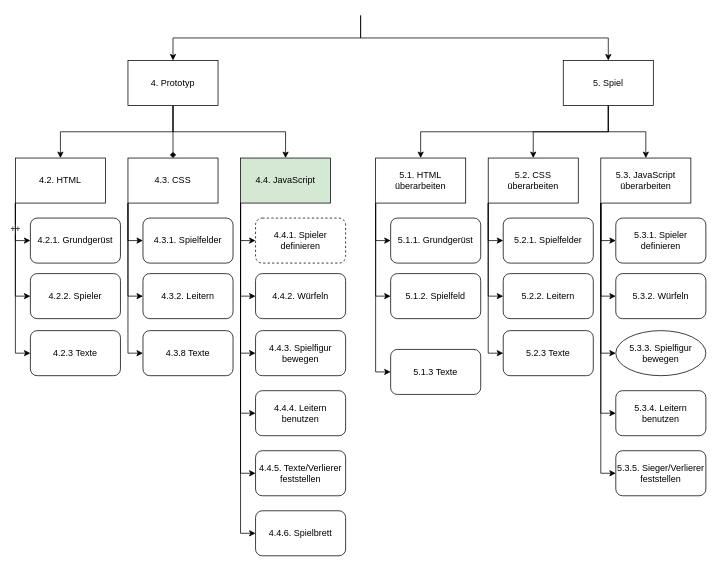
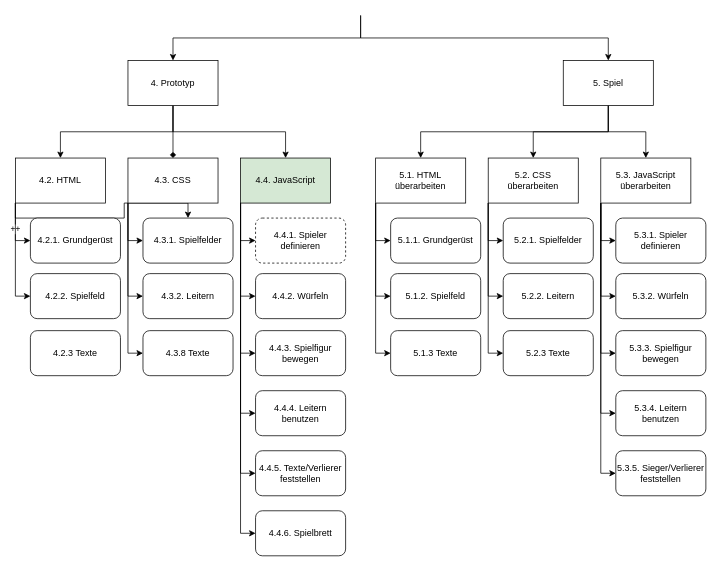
  <mxCell id="0" />
  <mxCell id="1" parent="0" />
  <mxCell id="2" value="++" style="edgeStyle=orthogonalEdgeStyle;rounded=0;orthogonalLoop=1;jettySize=auto;html=1;exitX=0;exitY=1;exitDx=0;exitDy=0;entryX=0;entryY=0.5;entryDx=0;entryDy=0;" parent="1" source="5" target="17" edge="1"><mxGeometry relative="1" as="geometry" /></mxCell>
  <mxCell id="3" style="edgeStyle=orthogonalEdgeStyle;rounded=0;orthogonalLoop=1;jettySize=auto;html=1;exitX=0;exitY=1;exitDx=0;exitDy=0;entryX=0;entryY=0.5;entryDx=0;entryDy=0;" parent="1" source="5" target="43" edge="1"><mxGeometry relative="1" as="geometry" /></mxCell>
- <mxCell id="4" style="edgeStyle=orthogonalEdgeStyle;rounded=0;orthogonalLoop=1;jettySize=auto;html=1;exitX=0;exitY=1;exitDx=0;exitDy=0;entryX=0;entryY=0.5;entryDx=0;entryDy=0;" parent="1" source="5" target="44" edge="1"><mxGeometry relative="1" as="geometry" /></mxCell>
+ <mxCell id="4" style="edgeStyle=orthogonalEdgeStyle;rounded=0;orthogonalLoop=1;jettySize=auto;html=1;exitX=0;exitY=1;exitDx=0;exitDy=0;" parent="1" source="5" target="18" edge="1"><mxGeometry relative="1" as="geometry" /></mxCell>
  <mxCell id="5" value="4.2. HTML" style="rounded=0;whiteSpace=wrap;html=1;" parent="1" vertex="1"><mxGeometry x="20" y="210" width="120" height="60" as="geometry" /></mxCell>
  <mxCell id="6" style="edgeStyle=orthogonalEdgeStyle;rounded=0;orthogonalLoop=1;jettySize=auto;html=1;exitX=0;exitY=1;exitDx=0;exitDy=0;entryX=0;entryY=0.5;entryDx=0;entryDy=0;" parent="1" source="9" target="18" edge="1"><mxGeometry relative="1" as="geometry" /></mxCell>
  <mxCell id="7" style="edgeStyle=orthogonalEdgeStyle;rounded=0;orthogonalLoop=1;jettySize=auto;html=1;exitX=0;exitY=1;exitDx=0;exitDy=0;entryX=0;entryY=0.5;entryDx=0;entryDy=0;" parent="1" source="9" target="45" edge="1"><mxGeometry relative="1" as="geometry" /></mxCell>
  <mxCell id="8" style="edgeStyle=orthogonalEdgeStyle;rounded=0;orthogonalLoop=1;jettySize=auto;html=1;exitX=0;exitY=1;exitDx=0;exitDy=0;entryX=0;entryY=0.5;entryDx=0;entryDy=0;" parent="1" source="9" target="50" edge="1"><mxGeometry relative="1" as="geometry" /></mxCell>
  <mxCell id="9" value="4.3. CSS" style="rounded=0;whiteSpace=wrap;html=1;" parent="1" vertex="1"><mxGeometry x="170" y="210" width="120" height="60" as="geometry" /></mxCell>
  <mxCell id="10" style="edgeStyle=orthogonalEdgeStyle;rounded=0;orthogonalLoop=1;jettySize=auto;html=1;exitX=0;exitY=1;exitDx=0;exitDy=0;entryX=0;entryY=0.5;entryDx=0;entryDy=0;" parent="1" source="16" target="46" edge="1"><mxGeometry relative="1" as="geometry" /></mxCell>
  <mxCell id="11" style="edgeStyle=orthogonalEdgeStyle;rounded=0;orthogonalLoop=1;jettySize=auto;html=1;exitX=0;exitY=1;exitDx=0;exitDy=0;entryX=0;entryY=0.5;entryDx=0;entryDy=0;" parent="1" source="16" target="47" edge="1"><mxGeometry relative="1" as="geometry" /></mxCell>
  <mxCell id="12" style="edgeStyle=orthogonalEdgeStyle;rounded=0;orthogonalLoop=1;jettySize=auto;html=1;exitX=0;exitY=1;exitDx=0;exitDy=0;entryX=0;entryY=0.5;entryDx=0;entryDy=0;" parent="1" source="16" target="51" edge="1"><mxGeometry relative="1" as="geometry" /></mxCell>
  <mxCell id="13" style="edgeStyle=orthogonalEdgeStyle;rounded=0;orthogonalLoop=1;jettySize=auto;html=1;exitX=0;exitY=1;exitDx=0;exitDy=0;entryX=0;entryY=0.5;entryDx=0;entryDy=0;" parent="1" source="16" target="52" edge="1"><mxGeometry relative="1" as="geometry" /></mxCell>
  <mxCell id="14" style="edgeStyle=orthogonalEdgeStyle;rounded=0;orthogonalLoop=1;jettySize=auto;html=1;exitX=0;exitY=1;exitDx=0;exitDy=0;entryX=0;entryY=0.5;entryDx=0;entryDy=0;" parent="1" source="16" target="53" edge="1"><mxGeometry relative="1" as="geometry" /></mxCell>
  <mxCell id="15" style="edgeStyle=orthogonalEdgeStyle;rounded=0;orthogonalLoop=1;jettySize=auto;html=1;exitX=0;exitY=1;exitDx=0;exitDy=0;entryX=0;entryY=0.5;entryDx=0;entryDy=0;" parent="1" source="16" target="63" edge="1"><mxGeometry relative="1" as="geometry"><mxPoint x="320" y="710" as="targetPoint" /></mxGeometry></mxCell>
  <mxCell id="16" value="4.4. JavaScript" style="rounded=0;whiteSpace=wrap;html=1;fillColor=#d5e8d4;" parent="1" vertex="1"><mxGeometry x="320" y="210" width="120" height="60" as="geometry" /></mxCell>
  <mxCell id="17" value="4.2.1. Grundgerüst" style="rounded=1;whiteSpace=wrap;html=1;" parent="1" vertex="1"><mxGeometry x="40" y="290" width="120" height="60" as="geometry" /></mxCell>
  <mxCell id="18" value="4.3.1. Spielfelder" style="rounded=1;whiteSpace=wrap;html=1;" parent="1" vertex="1"><mxGeometry x="190" y="290" width="120" height="60" as="geometry" /></mxCell>
  <mxCell id="19" style="edgeStyle=orthogonalEdgeStyle;rounded=0;orthogonalLoop=1;jettySize=auto;html=1;exitX=0.5;exitY=1;exitDx=0;exitDy=0;entryX=0.5;entryY=0;entryDx=0;entryDy=0;" parent="1" source="23" target="5" edge="1"><mxGeometry relative="1" as="geometry" /></mxCell>
  <mxCell id="20" style="edgeStyle=orthogonalEdgeStyle;rounded=0;orthogonalLoop=1;jettySize=auto;html=1;exitX=0.5;exitY=1;exitDx=0;exitDy=0;endArrow=diamond;" parent="1" source="23" target="9" edge="1"><mxGeometry relative="1" as="geometry" /></mxCell>
  <mxCell id="21" style="edgeStyle=orthogonalEdgeStyle;rounded=0;orthogonalLoop=1;jettySize=auto;html=1;exitX=0.5;exitY=1;exitDx=0;exitDy=0;entryX=0.5;entryY=0;entryDx=0;entryDy=0;" parent="1" source="23" target="16" edge="1"><mxGeometry relative="1" as="geometry" /></mxCell>
  <mxCell id="22" style="edgeStyle=orthogonalEdgeStyle;rounded=0;orthogonalLoop=1;jettySize=auto;html=1;exitX=0.5;exitY=0;exitDx=0;exitDy=0;endArrow=none;endFill=0;startArrow=classic;startFill=1;" parent="1" source="23" edge="1"><mxGeometry relative="1" as="geometry"><mxPoint x="480" y="20" as="targetPoint" /><Array as="points"><mxPoint x="230" y="50" /><mxPoint x="480" y="50" /></Array></mxGeometry></mxCell>
  <mxCell id="23" value="4. Prototyp" style="rounded=0;whiteSpace=wrap;html=1;" parent="1" vertex="1"><mxGeometry x="170" y="80" width="120" height="60" as="geometry" /></mxCell>
  <mxCell id="24" style="edgeStyle=orthogonalEdgeStyle;rounded=0;orthogonalLoop=1;jettySize=auto;html=1;exitX=0.5;exitY=1;exitDx=0;exitDy=0;entryX=0.5;entryY=0;entryDx=0;entryDy=0;" parent="1" source="28" target="32" edge="1"><mxGeometry relative="1" as="geometry" /></mxCell>
  <mxCell id="25" style="edgeStyle=orthogonalEdgeStyle;rounded=0;orthogonalLoop=1;jettySize=auto;html=1;exitX=0.5;exitY=1;exitDx=0;exitDy=0;" parent="1" source="28" target="36" edge="1"><mxGeometry relative="1" as="geometry" /></mxCell>
  <mxCell id="26" style="edgeStyle=orthogonalEdgeStyle;rounded=0;orthogonalLoop=1;jettySize=auto;html=1;exitX=0.5;exitY=1;exitDx=0;exitDy=0;" parent="1" source="28" target="42" edge="1"><mxGeometry relative="1" as="geometry" /></mxCell>
  <mxCell id="27" style="edgeStyle=orthogonalEdgeStyle;rounded=0;orthogonalLoop=1;jettySize=auto;html=1;exitX=0.5;exitY=0;exitDx=0;exitDy=0;endArrow=none;endFill=0;startArrow=classic;startFill=1;" parent="1" source="28" edge="1"><mxGeometry relative="1" as="geometry"><mxPoint x="480" y="20" as="targetPoint" /><Array as="points"><mxPoint x="810" y="50" /><mxPoint x="480" y="50" /></Array></mxGeometry></mxCell>
  <mxCell id="28" value="5. Spiel" style="rounded=0;whiteSpace=wrap;html=1;" parent="1" vertex="1"><mxGeometry x="750" y="80" width="120" height="60" as="geometry" /></mxCell>
  <mxCell id="29" style="edgeStyle=orthogonalEdgeStyle;rounded=0;orthogonalLoop=1;jettySize=auto;html=1;exitX=0;exitY=1;exitDx=0;exitDy=0;entryX=0;entryY=0.5;entryDx=0;entryDy=0;" parent="1" source="32" target="48" edge="1"><mxGeometry relative="1" as="geometry" /></mxCell>
  <mxCell id="30" style="edgeStyle=orthogonalEdgeStyle;rounded=0;orthogonalLoop=1;jettySize=auto;html=1;exitX=0;exitY=1;exitDx=0;exitDy=0;entryX=0;entryY=0.5;entryDx=0;entryDy=0;" parent="1" source="32" target="54" edge="1"><mxGeometry relative="1" as="geometry" /></mxCell>
  <mxCell id="31" style="edgeStyle=orthogonalEdgeStyle;rounded=0;orthogonalLoop=1;jettySize=auto;html=1;exitX=0;exitY=1;exitDx=0;exitDy=0;entryX=0;entryY=0.5;entryDx=0;entryDy=0;" parent="1" source="32" target="55" edge="1"><mxGeometry relative="1" as="geometry" /></mxCell>
  <mxCell id="32" value="5.1. HTML überarbeiten" style="rounded=0;whiteSpace=wrap;html=1;" parent="1" vertex="1"><mxGeometry x="500" y="210" width="120" height="60" as="geometry" /></mxCell>
  <mxCell id="33" style="edgeStyle=orthogonalEdgeStyle;rounded=0;orthogonalLoop=1;jettySize=auto;html=1;exitX=0;exitY=1;exitDx=0;exitDy=0;entryX=0;entryY=0.5;entryDx=0;entryDy=0;" parent="1" source="36" target="49" edge="1"><mxGeometry relative="1" as="geometry" /></mxCell>
  <mxCell id="34" style="edgeStyle=orthogonalEdgeStyle;rounded=0;orthogonalLoop=1;jettySize=auto;html=1;exitX=0;exitY=1;exitDx=0;exitDy=0;entryX=0;entryY=0.5;entryDx=0;entryDy=0;" parent="1" source="36" target="56" edge="1"><mxGeometry relative="1" as="geometry" /></mxCell>
  <mxCell id="35" style="edgeStyle=orthogonalEdgeStyle;rounded=0;orthogonalLoop=1;jettySize=auto;html=1;exitX=0;exitY=1;exitDx=0;exitDy=0;entryX=0;entryY=0.5;entryDx=0;entryDy=0;" parent="1" source="36" target="62" edge="1"><mxGeometry relative="1" as="geometry" /></mxCell>
  <mxCell id="36" value="5.2. CSS überarbeiten" style="rounded=0;whiteSpace=wrap;html=1;" parent="1" vertex="1"><mxGeometry x="650" y="210" width="120" height="60" as="geometry" /></mxCell>
  <mxCell id="37" style="edgeStyle=orthogonalEdgeStyle;rounded=0;orthogonalLoop=1;jettySize=auto;html=1;exitX=0;exitY=1;exitDx=0;exitDy=0;entryX=0;entryY=0.5;entryDx=0;entryDy=0;" parent="1" source="42" target="57" edge="1"><mxGeometry relative="1" as="geometry" /></mxCell>
  <mxCell id="38" style="edgeStyle=orthogonalEdgeStyle;rounded=0;orthogonalLoop=1;jettySize=auto;html=1;exitX=0;exitY=1;exitDx=0;exitDy=0;entryX=0;entryY=0.5;entryDx=0;entryDy=0;" parent="1" source="42" target="58" edge="1"><mxGeometry relative="1" as="geometry" /></mxCell>
  <mxCell id="39" style="edgeStyle=orthogonalEdgeStyle;rounded=0;orthogonalLoop=1;jettySize=auto;html=1;exitX=0;exitY=1;exitDx=0;exitDy=0;entryX=0;entryY=0.5;entryDx=0;entryDy=0;" parent="1" source="42" target="59" edge="1"><mxGeometry relative="1" as="geometry" /></mxCell>
  <mxCell id="40" style="edgeStyle=orthogonalEdgeStyle;rounded=0;orthogonalLoop=1;jettySize=auto;html=1;exitX=0;exitY=1;exitDx=0;exitDy=0;entryX=0;entryY=0.5;entryDx=0;entryDy=0;" parent="1" source="42" target="60" edge="1"><mxGeometry relative="1" as="geometry" /></mxCell>
  <mxCell id="41" style="edgeStyle=orthogonalEdgeStyle;rounded=0;orthogonalLoop=1;jettySize=auto;html=1;exitX=0;exitY=1;exitDx=0;exitDy=0;entryX=0;entryY=0.5;entryDx=0;entryDy=0;" parent="1" source="42" target="61" edge="1"><mxGeometry relative="1" as="geometry" /></mxCell>
  <mxCell id="42" value="5.3. JavaScript überarbeiten" style="rounded=0;whiteSpace=wrap;html=1;" parent="1" vertex="1"><mxGeometry x="800" y="210" width="120" height="60" as="geometry" /></mxCell>
- <mxCell id="43" value="4.2.2. Spieler" style="rounded=1;whiteSpace=wrap;html=1;" parent="1" vertex="1"><mxGeometry x="40" y="364" width="120" height="60" as="geometry" /></mxCell>
+ <mxCell id="43" value="4.2.2. Spielfeld" style="rounded=1;whiteSpace=wrap;html=1;" parent="1" vertex="1"><mxGeometry x="40" y="364" width="120" height="60" as="geometry" /></mxCell>
  <mxCell id="44" value="4.2.3 Texte" style="rounded=1;whiteSpace=wrap;html=1;" parent="1" vertex="1"><mxGeometry x="40" y="440" width="120" height="60" as="geometry" /></mxCell>
  <mxCell id="45" value="4.3.2. Leitern" style="rounded=1;whiteSpace=wrap;html=1;" parent="1" vertex="1"><mxGeometry x="190" y="364" width="120" height="60" as="geometry" /></mxCell>
  <mxCell id="46" value="4.4.1. Spieler definieren" style="rounded=1;whiteSpace=wrap;html=1;dashed=1;" parent="1" vertex="1"><mxGeometry x="340" y="290" width="120" height="60" as="geometry" /></mxCell>
  <mxCell id="47" value="4.4.2. Würfeln" style="rounded=1;whiteSpace=wrap;html=1;" parent="1" vertex="1"><mxGeometry x="340" y="364" width="120" height="60" as="geometry" /></mxCell>
  <mxCell id="48" value="5.1.1. Grundgerüst" style="rounded=1;whiteSpace=wrap;html=1;" parent="1" vertex="1"><mxGeometry x="520" y="290" width="120" height="60" as="geometry" /></mxCell>
  <mxCell id="49" value="5.2.1. Spielfelder" style="rounded=1;whiteSpace=wrap;html=1;" parent="1" vertex="1"><mxGeometry x="670" y="290" width="120" height="60" as="geometry" /></mxCell>
  <mxCell id="50" value="4.3.8 Texte" style="rounded=1;whiteSpace=wrap;html=1;" parent="1" vertex="1"><mxGeometry x="190" y="440" width="120" height="60" as="geometry" /></mxCell>
  <mxCell id="51" value="4.4.3. Spielfigur bewegen" style="rounded=1;whiteSpace=wrap;html=1;" parent="1" vertex="1"><mxGeometry x="340" y="440" width="120" height="60" as="geometry" /></mxCell>
  <mxCell id="52" value="4.4.4. Leitern benutzen" style="rounded=1;whiteSpace=wrap;html=1;" parent="1" vertex="1"><mxGeometry x="340" y="520" width="120" height="60" as="geometry" /></mxCell>
  <mxCell id="53" value="4.4.5. Texte/Verlierer feststellen" style="rounded=1;whiteSpace=wrap;html=1;" parent="1" vertex="1"><mxGeometry x="340" y="600" width="120" height="60" as="geometry" /></mxCell>
  <mxCell id="54" value="5.1.2. Spielfeld" style="rounded=1;whiteSpace=wrap;html=1;" parent="1" vertex="1"><mxGeometry x="520" y="364" width="120" height="60" as="geometry" /></mxCell>
- <mxCell id="55" value="5.1.3 Texte" style="rounded=1;whiteSpace=wrap;html=1;" parent="1" vertex="1"><mxGeometry x="520" y="465" width="120" height="60" as="geometry" /></mxCell>
+ <mxCell id="55" value="5.1.3 Texte" style="rounded=1;whiteSpace=wrap;html=1;" parent="1" vertex="1"><mxGeometry x="520" y="440" width="120" height="60" as="geometry" /></mxCell>
  <mxCell id="56" value="5.2.2. Leitern" style="rounded=1;whiteSpace=wrap;html=1;" parent="1" vertex="1"><mxGeometry x="670" y="364" width="120" height="60" as="geometry" /></mxCell>
  <mxCell id="57" value="5.3.1. Spieler definieren" style="rounded=1;whiteSpace=wrap;html=1;" parent="1" vertex="1"><mxGeometry x="820" y="290" width="120" height="60" as="geometry" /></mxCell>
  <mxCell id="58" value="5.3.2. Würfeln" style="rounded=1;whiteSpace=wrap;html=1;" parent="1" vertex="1"><mxGeometry x="820" y="364" width="120" height="60" as="geometry" /></mxCell>
- <mxCell id="59" value="5.3.3. Spielfigur bewegen" style="ellipse;whiteSpace=wrap;html=1;" parent="1" vertex="1"><mxGeometry x="820" y="440" width="120" height="60" as="geometry" /></mxCell>
+ <mxCell id="59" value="5.3.3. Spielfigur bewegen" style="rounded=1;whiteSpace=wrap;html=1;" parent="1" vertex="1"><mxGeometry x="820" y="440" width="120" height="60" as="geometry" /></mxCell>
  <mxCell id="60" value="5.3.4. Leitern benutzen" style="rounded=1;whiteSpace=wrap;html=1;" parent="1" vertex="1"><mxGeometry x="820" y="520" width="120" height="60" as="geometry" /></mxCell>
  <mxCell id="61" value="5.3.5. Sieger/Verlierer feststellen" style="rounded=1;whiteSpace=wrap;html=1;" parent="1" vertex="1"><mxGeometry x="820" y="600" width="120" height="60" as="geometry" /></mxCell>
  <mxCell id="62" value="5.2.3 Texte" style="rounded=1;whiteSpace=wrap;html=1;" parent="1" vertex="1"><mxGeometry x="670" y="440" width="120" height="60" as="geometry" /></mxCell>
  <mxCell id="63" value="4.4.6. Spielbrett" style="rounded=1;whiteSpace=wrap;html=1;" parent="1" vertex="1"><mxGeometry x="340" y="680" width="120" height="60" as="geometry" /></mxCell>
